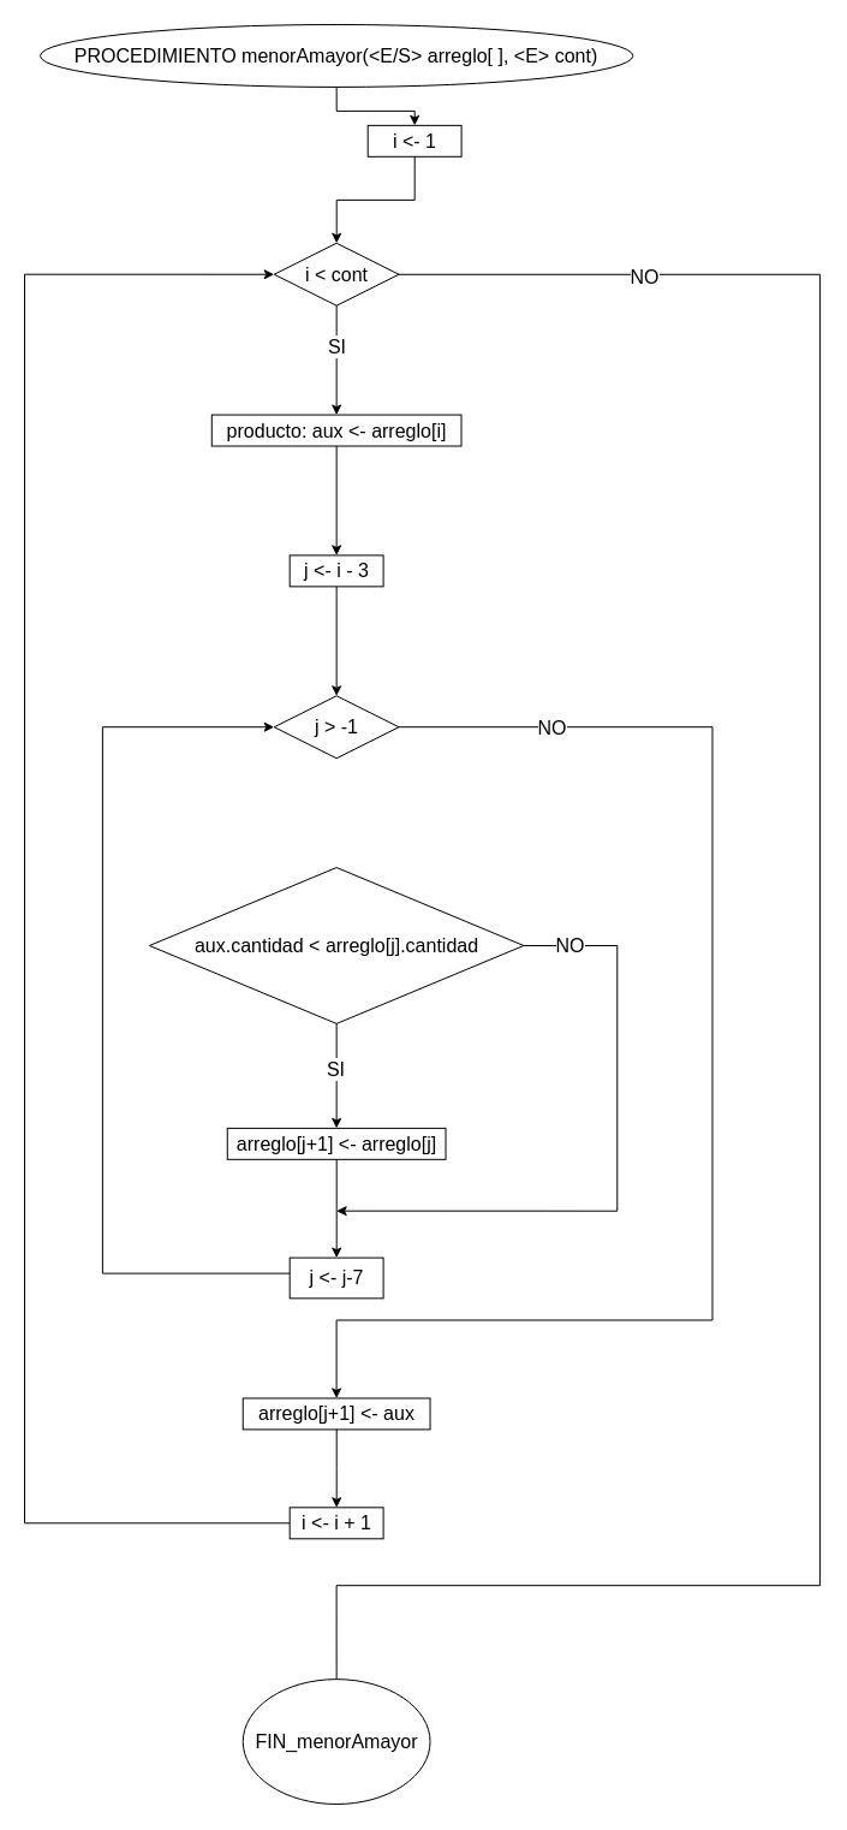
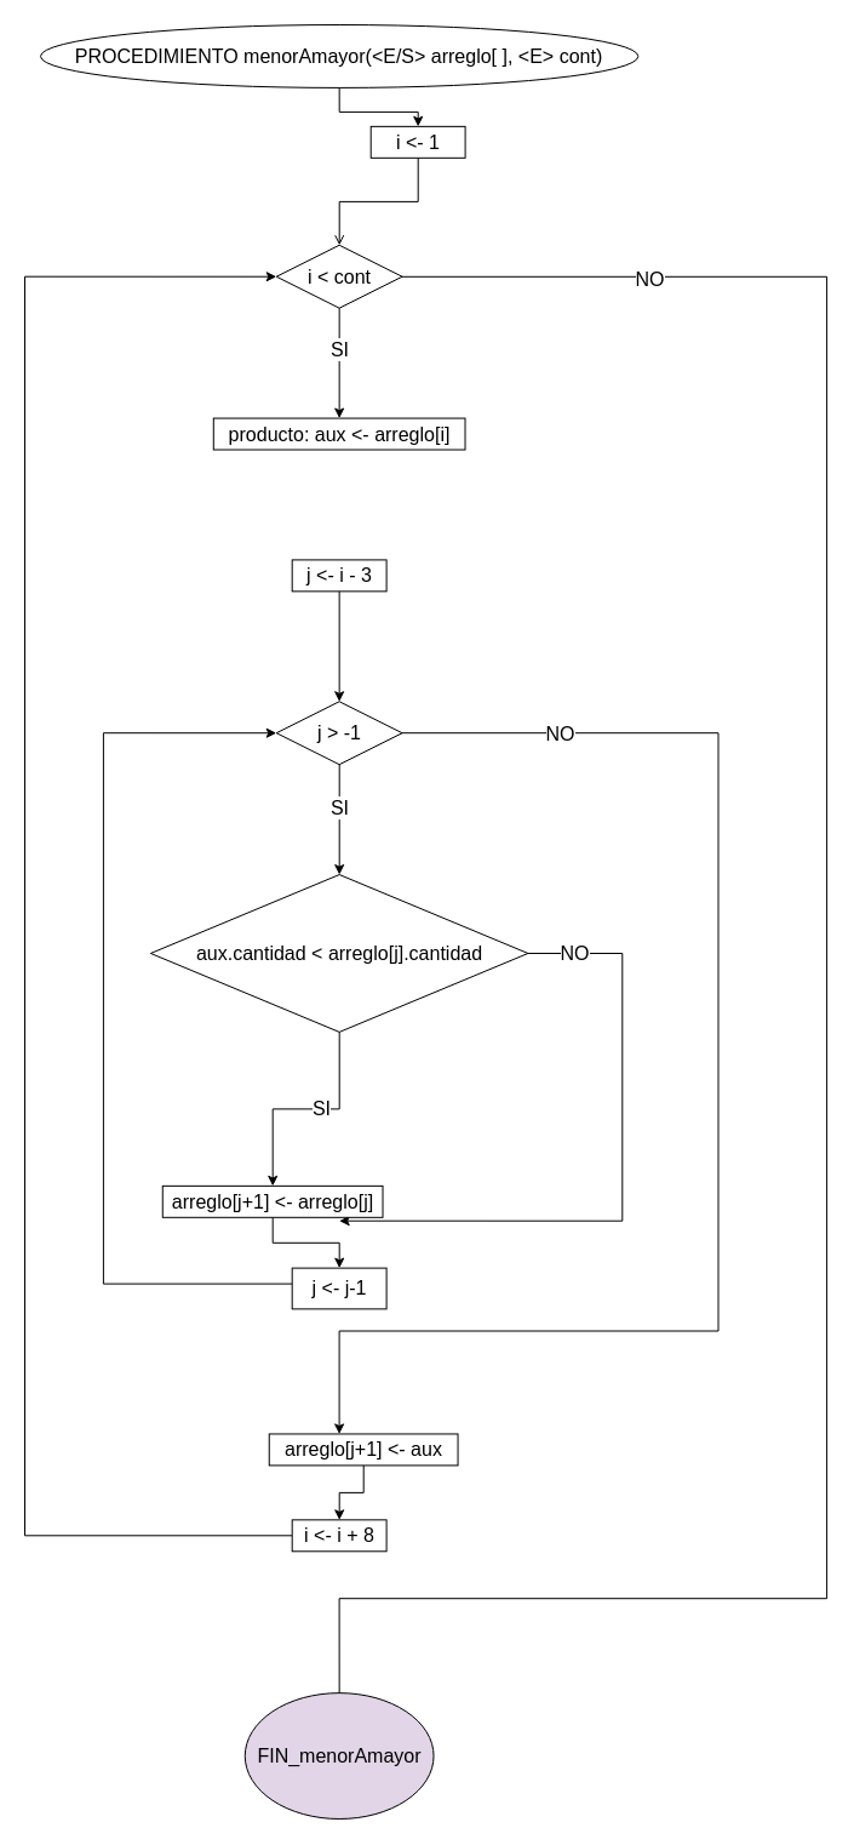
  <mxCell id="0" />
  <mxCell id="1" parent="0" />
  <mxCell id="2" value="" style="group;fontSize=16;" vertex="1" connectable="0" parent="1"><mxGeometry x="20" y="20" width="662.1" height="1480" as="geometry" /></mxCell>
  <mxCell id="3" value="PROCEDIMIENTO menorAmayor(&amp;lt;E/S&amp;gt; arreglo[ ], &amp;lt;E&amp;gt; cont)" style="ellipse;whiteSpace=wrap;html=1;fontSize=16;" parent="2" vertex="1"><mxGeometry x="12.982" width="493.329" height="51.93" as="geometry" /></mxCell>
  <mxCell id="4" value="i &amp;lt;- 1" style="whiteSpace=wrap;html=1;fontSize=16;" parent="2" vertex="1"><mxGeometry x="285.7" y="83.86" width="77.894" height="25.965" as="geometry" /></mxCell>
  <mxCell id="5" value="" style="edgeStyle=orthogonalEdgeStyle;rounded=0;orthogonalLoop=1;jettySize=auto;html=1;fontSize=16;" parent="2" source="3" target="4" edge="1"><mxGeometry relative="1" as="geometry" /></mxCell>
  <mxCell id="6" value="i &amp;lt; cont" style="rhombus;whiteSpace=wrap;html=1;fontSize=16;" parent="2" vertex="1"><mxGeometry x="207.718" y="181.754" width="103.859" height="51.93" as="geometry" /></mxCell>
- <mxCell id="7" value="" style="edgeStyle=orthogonalEdgeStyle;rounded=0;orthogonalLoop=1;jettySize=auto;html=1;fontSize=16;" parent="2" source="4" target="6" edge="1"><mxGeometry relative="1" as="geometry" /></mxCell>
+ <mxCell id="7" value="" style="edgeStyle=orthogonalEdgeStyle;rounded=0;orthogonalLoop=1;jettySize=auto;html=1;fontSize=16;endArrow=open;" parent="2" source="4" target="6" edge="1"><mxGeometry relative="1" as="geometry" /></mxCell>
  <mxCell id="8" value="producto: aux &amp;lt;- arreglo[i]" style="whiteSpace=wrap;html=1;fontSize=16;" parent="2" vertex="1"><mxGeometry x="155.788" y="324.561" width="207.718" height="25.965" as="geometry" /></mxCell>
  <mxCell id="9" value="" style="edgeStyle=orthogonalEdgeStyle;rounded=0;orthogonalLoop=1;jettySize=auto;html=1;fontSize=16;" parent="2" source="6" target="8" edge="1"><mxGeometry relative="1" as="geometry" /></mxCell>
  <mxCell id="10" value="SI" style="edgeLabel;html=1;align=center;verticalAlign=middle;resizable=0;points=[];fontSize=16;" parent="9" vertex="1" connectable="0"><mxGeometry x="-0.257" y="1" relative="1" as="geometry"><mxPoint x="-1" as="offset" /></mxGeometry></mxCell>
  <mxCell id="11" value="j &amp;lt;- i - 3" style="whiteSpace=wrap;html=1;fontSize=16;" parent="2" vertex="1"><mxGeometry x="220.7" y="441.404" width="77.894" height="25.965" as="geometry" /></mxCell>
- <mxCell id="12" value="" style="edgeStyle=orthogonalEdgeStyle;rounded=0;orthogonalLoop=1;jettySize=auto;html=1;fontSize=16;" parent="2" source="8" target="11" edge="1"><mxGeometry relative="1" as="geometry" /></mxCell>
  <mxCell id="13" value="j &amp;gt; -1" style="rhombus;whiteSpace=wrap;html=1;fontSize=16;" parent="2" vertex="1"><mxGeometry x="207.718" y="558.246" width="103.859" height="51.93" as="geometry" /></mxCell>
  <mxCell id="14" value="" style="edgeStyle=orthogonalEdgeStyle;rounded=0;orthogonalLoop=1;jettySize=auto;html=1;fontSize=16;" parent="2" source="11" target="13" edge="1"><mxGeometry relative="1" as="geometry" /></mxCell>
  <mxCell id="15" style="edgeStyle=orthogonalEdgeStyle;rounded=0;orthogonalLoop=1;jettySize=auto;html=1;exitX=1;exitY=0.5;exitDx=0;exitDy=0;fontSize=16;" parent="2" source="17" edge="1"><mxGeometry relative="1" as="geometry"><mxPoint x="259.647" y="986.667" as="targetPoint" /><Array as="points"><mxPoint x="493.329" y="765.965" /><mxPoint x="493.329" y="986.667" /></Array></mxGeometry></mxCell>
  <mxCell id="16" value="NO" style="edgeLabel;html=1;align=center;verticalAlign=middle;resizable=0;points=[];fontSize=16;" parent="15" vertex="1" connectable="0"><mxGeometry x="-0.856" relative="1" as="geometry"><mxPoint as="offset" /></mxGeometry></mxCell>
  <mxCell id="17" value="aux.cantidad &amp;lt; arreglo[j].cantidad" style="rhombus;whiteSpace=wrap;html=1;fontSize=16;" parent="2" vertex="1"><mxGeometry x="103.859" y="701.053" width="311.576" height="129.825" as="geometry" /></mxCell>
- <mxCell id="20" value="arreglo[j+1] &amp;lt;- arreglo[j]" style="whiteSpace=wrap;html=1;fontSize=16;" parent="2" vertex="1"><mxGeometry x="168.771" y="917.86" width="181.753" height="25.965" as="geometry" /></mxCell>
+ <mxCell id="18" value="" style="edgeStyle=orthogonalEdgeStyle;rounded=0;orthogonalLoop=1;jettySize=auto;html=1;fontSize=16;" parent="2" source="13" target="17" edge="1"><mxGeometry relative="1" as="geometry" /></mxCell>
+ <mxCell id="19" value="SI" style="edgeLabel;html=1;align=center;verticalAlign=middle;resizable=0;points=[];fontSize=16;" parent="18" vertex="1" connectable="0"><mxGeometry x="-0.234" y="1" relative="1" as="geometry"><mxPoint x="-1" as="offset" /></mxGeometry></mxCell>
+ <mxCell id="20" value="arreglo[j+1] &amp;lt;- arreglo[j]" style="whiteSpace=wrap;html=1;fontSize=16;" parent="2" vertex="1"><mxGeometry x="113.771" y="957.86" width="181.753" height="25.965" as="geometry" /></mxCell>
  <mxCell id="21" value="" style="edgeStyle=orthogonalEdgeStyle;rounded=0;orthogonalLoop=1;jettySize=auto;html=1;fontSize=16;" parent="2" source="17" target="20" edge="1"><mxGeometry relative="1" as="geometry" /></mxCell>
  <mxCell id="22" value="SI" style="edgeLabel;html=1;align=center;verticalAlign=middle;resizable=0;points=[];fontSize=16;" parent="21" vertex="1" connectable="0"><mxGeometry x="-0.127" y="-1" relative="1" as="geometry"><mxPoint as="offset" /></mxGeometry></mxCell>
  <mxCell id="23" style="edgeStyle=orthogonalEdgeStyle;rounded=0;orthogonalLoop=1;jettySize=auto;html=1;entryX=0;entryY=0.5;entryDx=0;entryDy=0;fontSize=16;" parent="2" source="24" target="13" edge="1"><mxGeometry relative="1" as="geometry"><Array as="points"><mxPoint x="64.912" y="1038.596" /><mxPoint x="64.912" y="584.211" /></Array></mxGeometry></mxCell>
- <mxCell id="24" value="j &amp;lt;- j-7" style="whiteSpace=wrap;html=1;fontSize=16;" parent="2" vertex="1"><mxGeometry x="220.7" y="1025.614" width="77.894" height="33.754" as="geometry" /></mxCell>
+ <mxCell id="24" value="j &amp;lt;- j-1" style="whiteSpace=wrap;html=1;fontSize=16;" parent="2" vertex="1"><mxGeometry x="220.7" y="1025.614" width="77.894" height="33.754" as="geometry" /></mxCell>
  <mxCell id="25" value="" style="edgeStyle=orthogonalEdgeStyle;rounded=0;orthogonalLoop=1;jettySize=auto;html=1;fontSize=16;" parent="2" source="20" target="24" edge="1"><mxGeometry relative="1" as="geometry" /></mxCell>
- <mxCell id="26" value="arreglo[j+1] &amp;lt;- aux" style="rounded=0;whiteSpace=wrap;html=1;fontSize=16;" parent="2" vertex="1"><mxGeometry x="181.753" y="1142.456" width="155.788" height="25.965" as="geometry" /></mxCell>
+ <mxCell id="26" value="arreglo[j+1] &amp;lt;- aux" style="rounded=0;whiteSpace=wrap;html=1;fontSize=16;" parent="2" vertex="1"><mxGeometry x="201.753" y="1162.456" width="155.788" height="25.965" as="geometry" /></mxCell>
  <mxCell id="27" style="edgeStyle=orthogonalEdgeStyle;rounded=0;orthogonalLoop=1;jettySize=auto;html=1;fontSize=16;" parent="2" source="13" target="26" edge="1"><mxGeometry relative="1" as="geometry"><mxPoint x="259.647" y="1155.439" as="targetPoint" /><Array as="points"><mxPoint x="572.522" y="584.211" /><mxPoint x="572.522" y="1077.544" /><mxPoint x="259.647" y="1077.544" /></Array></mxGeometry></mxCell>
  <mxCell id="28" value="NO" style="edgeLabel;html=1;align=center;verticalAlign=middle;resizable=0;points=[];fontSize=16;" parent="27" vertex="1" connectable="0"><mxGeometry x="-0.775" relative="1" as="geometry"><mxPoint as="offset" /></mxGeometry></mxCell>
  <mxCell id="29" style="edgeStyle=orthogonalEdgeStyle;rounded=0;orthogonalLoop=1;jettySize=auto;html=1;entryX=0;entryY=0.5;entryDx=0;entryDy=0;fontSize=16;" parent="2" source="30" target="6" edge="1"><mxGeometry relative="1" as="geometry"><Array as="points"><mxPoint y="1246.316" /><mxPoint y="207.719" /></Array></mxGeometry></mxCell>
- <mxCell id="30" value="i &amp;lt;- i + 1" style="whiteSpace=wrap;html=1;rounded=0;fontSize=16;" parent="2" vertex="1"><mxGeometry x="220.7" y="1233.333" width="77.894" height="25.965" as="geometry" /></mxCell>
+ <mxCell id="30" value="i &amp;lt;- i + 8" style="whiteSpace=wrap;html=1;rounded=0;fontSize=16;" parent="2" vertex="1"><mxGeometry x="220.7" y="1233.333" width="77.894" height="25.965" as="geometry" /></mxCell>
  <mxCell id="31" value="" style="edgeStyle=orthogonalEdgeStyle;rounded=0;orthogonalLoop=1;jettySize=auto;html=1;fontSize=16;" parent="2" source="26" target="30" edge="1"><mxGeometry relative="1" as="geometry" /></mxCell>
- <mxCell id="32" value="FIN_menorAmayor" style="ellipse;whiteSpace=wrap;html=1;fontSize=16;" parent="2" vertex="1"><mxGeometry x="181.753" y="1376.14" width="155.788" height="103.86" as="geometry" /></mxCell>
+ <mxCell id="32" value="FIN_menorAmayor" style="ellipse;whiteSpace=wrap;html=1;fontSize=16;fillColor=#e1d5e7;" parent="2" vertex="1"><mxGeometry x="181.753" y="1376.14" width="155.788" height="103.86" as="geometry" /></mxCell>
  <mxCell id="33" style="edgeStyle=orthogonalEdgeStyle;rounded=0;orthogonalLoop=1;jettySize=auto;html=1;fontSize=16;endArrow=none;" parent="2" source="6" target="32" edge="1"><mxGeometry relative="1" as="geometry"><mxPoint x="493.329" y="1428.07" as="targetPoint" /><Array as="points"><mxPoint x="662.1" y="207.719" /><mxPoint x="662.1" y="1298.246" /><mxPoint x="259.647" y="1298.246" /></Array></mxGeometry></mxCell>
  <mxCell id="34" value="NO" style="edgeLabel;html=1;align=center;verticalAlign=middle;resizable=0;points=[];fontSize=16;" parent="33" vertex="1" connectable="0"><mxGeometry x="-0.788" y="-2" relative="1" as="geometry"><mxPoint as="offset" /></mxGeometry></mxCell>
